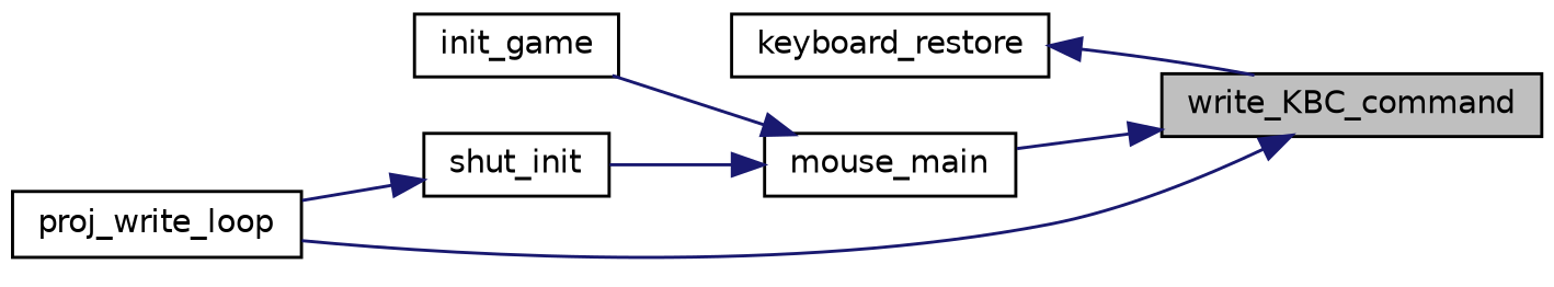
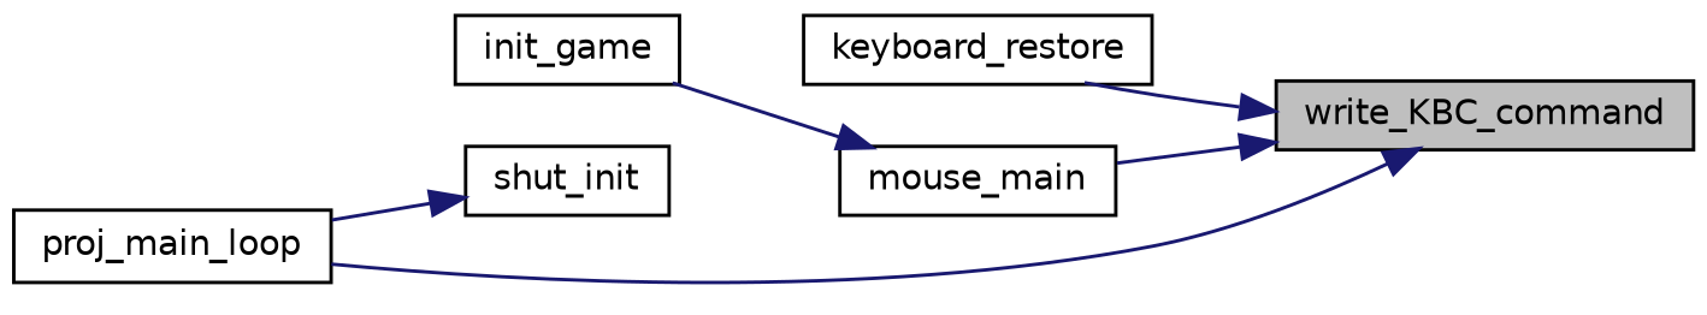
  digraph {
    fontname="DejaVu Sans"
    rankdir=RL
    node [color=black fillcolor=white fontname="DejaVu Sans" fontsize=10 shape=record style=filled]
    edge [color=midnightblue dir=back fontname="DejaVu Sans" fontsize=10 labelfontname=Helvetica labelfontsize=10 style=solid]
    n1 [fillcolor=grey75 fontcolor=black height=0.2 label=write_KBC_command width=0.4]
    n2 [height=0.2 label=keyboard_restore width=0.4]
    n3 [height=0.2 label=mouse_main width=0.4]
-   n4 [height=0.2 label=proj_write_loop width=0.4]
+   n4 [height=0.2 label=proj_main_loop width=0.4]
    n5 [height=0.2 label=init_game width=0.4]
    n6 [height=0.2 label=shut_init width=0.4]
-   n2 -> n1
+   n1 -> n2
    n1 -> n3
    n1 -> n4
    n3 -> n5
-   n3 -> n6
    n6 -> n4
  }
